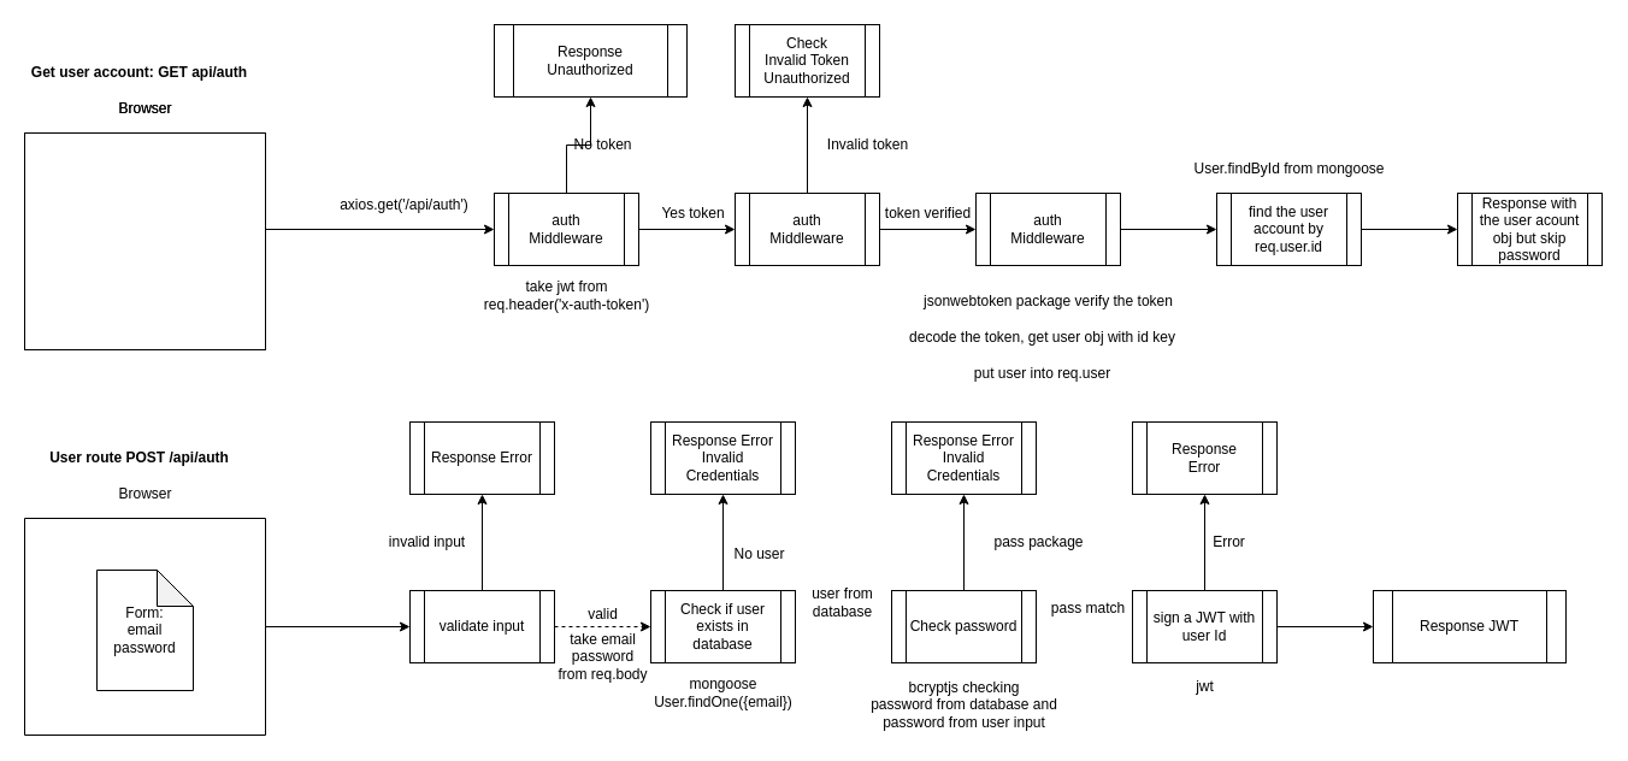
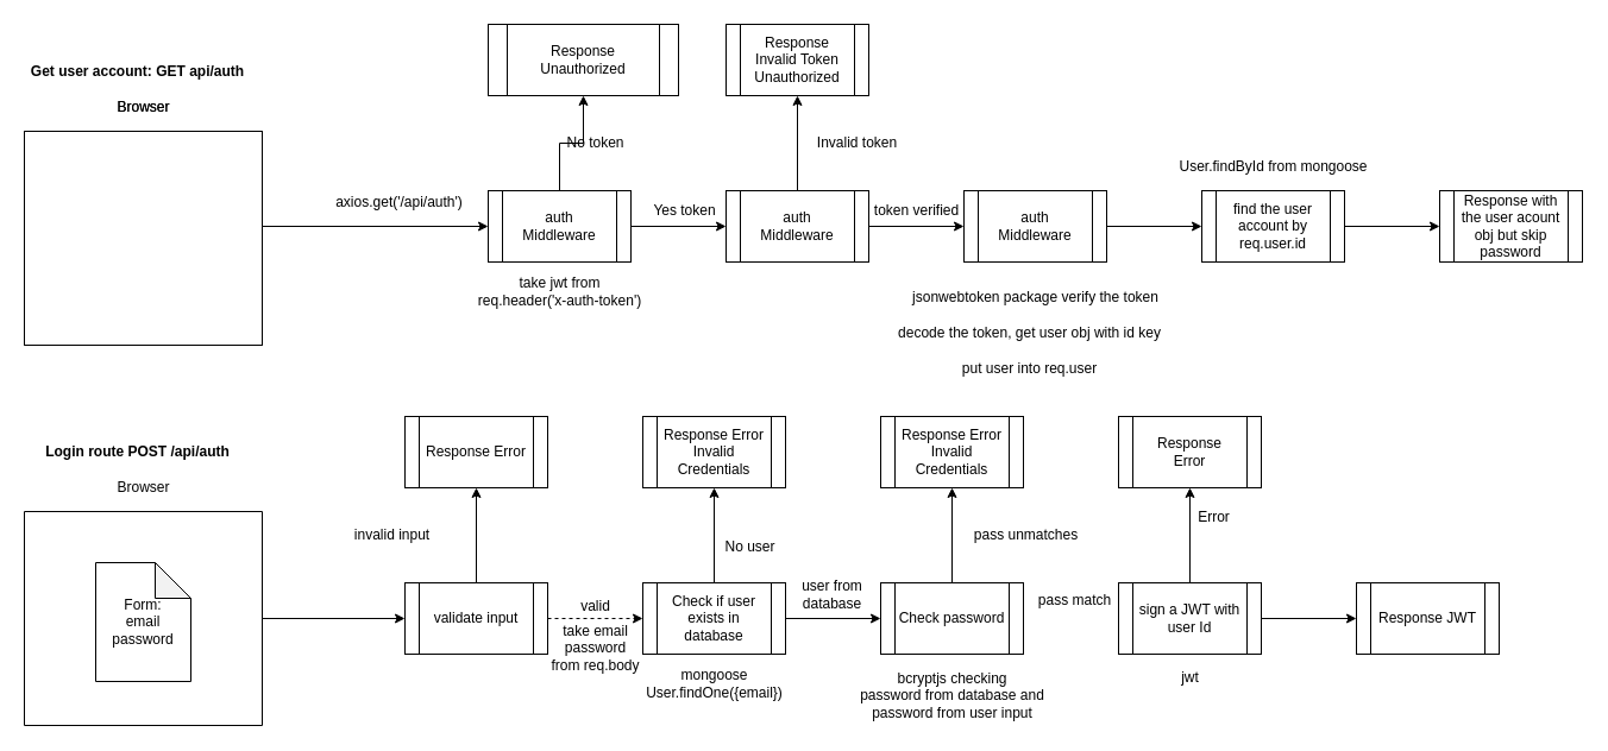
  <mxCell id="0" />
  <mxCell id="1" parent="0" />
  <mxCell id="2" value="Browser" style="text;html=1;align=center;verticalAlign=middle;resizable=0;points=[];autosize=1;strokeColor=none;" vertex="1" parent="1"><mxGeometry x="90" y="80" width="60" height="20" as="geometry" /></mxCell>
  <mxCell id="3" value="" style="swimlane;startSize=0;" vertex="1" parent="1"><mxGeometry x="20" y="110" width="200" height="180" as="geometry" /></mxCell>
  <mxCell id="4" value="" style="endArrow=classic;html=1;" edge="1" parent="1"><mxGeometry width="50" height="50" relative="1" as="geometry"><mxPoint x="220" y="190" as="sourcePoint" /><mxPoint x="410" y="190" as="targetPoint" /></mxGeometry></mxCell>
  <mxCell id="5" value="axios.get('/api/auth')" style="text;html=1;align=center;verticalAlign=middle;resizable=0;points=[];autosize=1;strokeColor=none;" vertex="1" parent="1"><mxGeometry x="275" y="160" width="120" height="20" as="geometry" /></mxCell>
  <mxCell id="6" value="" style="edgeStyle=orthogonalEdgeStyle;rounded=0;orthogonalLoop=1;jettySize=auto;html=1;" edge="1" parent="1" source="8" target="10"><mxGeometry relative="1" as="geometry" /></mxCell>
  <mxCell id="7" value="" style="edgeStyle=orthogonalEdgeStyle;rounded=0;orthogonalLoop=1;jettySize=auto;html=1;" edge="1" parent="1" source="8" target="14"><mxGeometry relative="1" as="geometry" /></mxCell>
  <mxCell id="8" value="&lt;div&gt;auth &lt;br&gt;&lt;/div&gt;&lt;div&gt;Middleware&lt;br&gt;&lt;/div&gt;" style="shape=process;whiteSpace=wrap;html=1;backgroundOutline=1;" vertex="1" parent="1"><mxGeometry x="410" y="160" width="120" height="60" as="geometry" /></mxCell>
  <mxCell id="9" value="&lt;div&gt;take jwt from&lt;/div&gt;&lt;div&gt;req.header('x-auth-token')&lt;br&gt;&lt;/div&gt;" style="text;html=1;align=center;verticalAlign=middle;resizable=0;points=[];autosize=1;strokeColor=none;" vertex="1" parent="1"><mxGeometry x="395" y="230" width="150" height="30" as="geometry" /></mxCell>
  <mxCell id="10" value="&lt;div&gt;Response&lt;/div&gt;&lt;div&gt;Unauthorized&lt;br&gt;&lt;/div&gt;" style="shape=process;whiteSpace=wrap;html=1;backgroundOutline=1;" vertex="1" parent="1"><mxGeometry x="410" y="20" width="160" height="60" as="geometry" /></mxCell>
  <mxCell id="11" value="No token" style="text;html=1;align=center;verticalAlign=middle;resizable=0;points=[];autosize=1;strokeColor=none;" vertex="1" parent="1"><mxGeometry x="470" y="110" width="60" height="20" as="geometry" /></mxCell>
  <mxCell id="12" value="" style="edgeStyle=orthogonalEdgeStyle;rounded=0;orthogonalLoop=1;jettySize=auto;html=1;" edge="1" parent="1" source="14" target="15"><mxGeometry relative="1" as="geometry" /></mxCell>
  <mxCell id="13" value="" style="edgeStyle=orthogonalEdgeStyle;rounded=0;orthogonalLoop=1;jettySize=auto;html=1;" edge="1" parent="1" source="14" target="19"><mxGeometry relative="1" as="geometry" /></mxCell>
  <mxCell id="14" value="&lt;div&gt;auth &lt;br&gt;&lt;/div&gt;&lt;div&gt;Middleware&lt;br&gt;&lt;/div&gt;" style="shape=process;whiteSpace=wrap;html=1;backgroundOutline=1;" vertex="1" parent="1"><mxGeometry x="610" y="160" width="120" height="60" as="geometry" /></mxCell>
- <mxCell id="15" value="&lt;div&gt;Check&lt;/div&gt;&lt;div&gt;Invalid Token&lt;/div&gt;&lt;div&gt;Unauthorized&lt;br&gt;&lt;/div&gt;" style="shape=process;whiteSpace=wrap;html=1;backgroundOutline=1;" vertex="1" parent="1"><mxGeometry x="610" y="20" width="120" height="60" as="geometry" /></mxCell>
+ <mxCell id="15" value="&lt;div&gt;Response&lt;/div&gt;&lt;div&gt;Invalid Token&lt;/div&gt;&lt;div&gt;Unauthorized&lt;br&gt;&lt;/div&gt;" style="shape=process;whiteSpace=wrap;html=1;backgroundOutline=1;" vertex="1" parent="1"><mxGeometry x="610" y="20" width="120" height="60" as="geometry" /></mxCell>
  <mxCell id="16" value="Yes token" style="text;html=1;align=center;verticalAlign=middle;resizable=0;points=[];autosize=1;strokeColor=none;" vertex="1" parent="1"><mxGeometry x="540" y="167" width="70" height="20" as="geometry" /></mxCell>
  <mxCell id="17" value="Invalid token" style="text;html=1;align=center;verticalAlign=middle;resizable=0;points=[];autosize=1;strokeColor=none;" vertex="1" parent="1"><mxGeometry x="680" y="110" width="80" height="20" as="geometry" /></mxCell>
  <mxCell id="18" value="" style="edgeStyle=orthogonalEdgeStyle;rounded=0;orthogonalLoop=1;jettySize=auto;html=1;" edge="1" parent="1" source="19" target="24"><mxGeometry relative="1" as="geometry" /></mxCell>
  <mxCell id="19" value="&lt;div&gt;auth &lt;br&gt;&lt;/div&gt;&lt;div&gt;Middleware&lt;br&gt;&lt;/div&gt;" style="shape=process;whiteSpace=wrap;html=1;backgroundOutline=1;" vertex="1" parent="1"><mxGeometry x="810" y="160" width="120" height="60" as="geometry" /></mxCell>
  <mxCell id="20" value="token verified" style="text;html=1;align=center;verticalAlign=middle;resizable=0;points=[];autosize=1;strokeColor=none;" vertex="1" parent="1"><mxGeometry x="725" y="167" width="90" height="20" as="geometry" /></mxCell>
  <mxCell id="21" value="jsonwebtoken package verify the token" style="text;html=1;align=center;verticalAlign=middle;resizable=0;points=[];autosize=1;strokeColor=none;" vertex="1" parent="1"><mxGeometry x="755" y="240" width="230" height="20" as="geometry" /></mxCell>
  <mxCell id="22" value="decode the token, get user obj with id key" style="text;html=1;align=center;verticalAlign=middle;resizable=0;points=[];autosize=1;strokeColor=none;" vertex="1" parent="1"><mxGeometry x="745" y="270" width="240" height="20" as="geometry" /></mxCell>
  <mxCell id="23" value="" style="edgeStyle=orthogonalEdgeStyle;rounded=0;orthogonalLoop=1;jettySize=auto;html=1;" edge="1" parent="1" source="24" target="28"><mxGeometry relative="1" as="geometry" /></mxCell>
  <mxCell id="24" value="find the user account by req.user.id" style="shape=process;whiteSpace=wrap;html=1;backgroundOutline=1;" vertex="1" parent="1"><mxGeometry x="1010" y="160" width="120" height="60" as="geometry" /></mxCell>
  <mxCell id="25" value="put user into req.user" style="text;html=1;align=center;verticalAlign=middle;resizable=0;points=[];autosize=1;strokeColor=none;" vertex="1" parent="1"><mxGeometry x="800" y="300" width="130" height="20" as="geometry" /></mxCell>
  <mxCell id="26" value="&lt;b&gt;Get user account: GET api/auth&lt;/b&gt; " style="text;html=1;align=center;verticalAlign=middle;resizable=0;points=[];autosize=1;strokeColor=none;" vertex="1" parent="1"><mxGeometry x="20" y="50" width="190" height="20" as="geometry" /></mxCell>
  <mxCell id="27" value="User.findById from mongoose" style="text;html=1;align=center;verticalAlign=middle;resizable=0;points=[];autosize=1;strokeColor=none;" vertex="1" parent="1"><mxGeometry x="980" y="130" width="180" height="20" as="geometry" /></mxCell>
  <mxCell id="28" value="Response with the user acount obj but skip password" style="shape=process;whiteSpace=wrap;html=1;backgroundOutline=1;" vertex="1" parent="1"><mxGeometry x="1210" y="160" width="120" height="60" as="geometry" /></mxCell>
- <mxCell id="29" value="&lt;b&gt;User route POST /api/auth&lt;br&gt;&lt;/b&gt;" style="text;html=1;align=center;verticalAlign=middle;resizable=0;points=[];autosize=1;strokeColor=none;" vertex="1" parent="1"><mxGeometry x="30" y="370" width="170" height="20" as="geometry" /></mxCell>
+ <mxCell id="29" value="&lt;b&gt;Login route POST /api/auth&lt;br&gt;&lt;/b&gt;" style="text;html=1;align=center;verticalAlign=middle;resizable=0;points=[];autosize=1;strokeColor=none;" vertex="1" parent="1"><mxGeometry x="30" y="370" width="170" height="20" as="geometry" /></mxCell>
  <mxCell id="30" value="Browser" style="text;html=1;align=center;verticalAlign=middle;resizable=0;points=[];autosize=1;strokeColor=none;" vertex="1" parent="1"><mxGeometry x="90" y="80" width="60" height="20" as="geometry" /></mxCell>
  <mxCell id="31" value="" style="swimlane;startSize=0;" vertex="1" parent="1"><mxGeometry x="20" y="110" width="200" height="180" as="geometry" /></mxCell>
  <mxCell id="32" value="Browser" style="text;html=1;align=center;verticalAlign=middle;resizable=0;points=[];autosize=1;strokeColor=none;" vertex="1" parent="1"><mxGeometry x="90" y="400" width="60" height="20" as="geometry" /></mxCell>
  <mxCell id="33" value="" style="edgeStyle=orthogonalEdgeStyle;rounded=0;orthogonalLoop=1;jettySize=auto;html=1;" edge="1" parent="1" source="34" target="38"><mxGeometry relative="1" as="geometry" /></mxCell>
  <mxCell id="34" value="" style="swimlane;startSize=0;" vertex="1" parent="1"><mxGeometry x="20" y="430" width="200" height="180" as="geometry" /></mxCell>
  <mxCell id="35" value="&lt;div&gt;Form:&lt;/div&gt;&lt;div&gt;email&lt;/div&gt;&lt;div&gt;password&lt;br&gt;&lt;/div&gt;" style="shape=note;whiteSpace=wrap;html=1;backgroundOutline=1;darkOpacity=0.05;" vertex="1" parent="34"><mxGeometry x="60" y="43" width="80" height="100" as="geometry" /></mxCell>
  <mxCell id="36" value="" style="edgeStyle=orthogonalEdgeStyle;rounded=0;orthogonalLoop=1;jettySize=auto;html=1;" edge="1" parent="1" source="38" target="39"><mxGeometry relative="1" as="geometry" /></mxCell>
  <mxCell id="37" value="" style="edgeStyle=orthogonalEdgeStyle;rounded=0;orthogonalLoop=1;jettySize=auto;html=1;dashed=1;" edge="1" parent="1" source="38" target="43"><mxGeometry relative="1" as="geometry" /></mxCell>
  <mxCell id="38" value="validate input" style="shape=process;whiteSpace=wrap;html=1;backgroundOutline=1;fontStyle=0;startSize=0;" vertex="1" parent="1"><mxGeometry x="340" y="490" width="120" height="60" as="geometry" /></mxCell>
  <mxCell id="39" value="Response Error" style="shape=process;whiteSpace=wrap;html=1;backgroundOutline=1;fontStyle=0;startSize=0;" vertex="1" parent="1"><mxGeometry x="340" y="350" width="120" height="60" as="geometry" /></mxCell>
- <mxCell id="40" value="invalid input" style="text;html=1;align=center;verticalAlign=middle;resizable=0;points=[];autosize=1;strokeColor=none;" vertex="1" parent="1"><mxGeometry x="314" y="440" width="80" height="20" as="geometry" /></mxCell>
+ <mxCell id="40" value="invalid input" style="text;html=1;align=center;verticalAlign=middle;resizable=0;points=[];autosize=1;strokeColor=none;" vertex="1" parent="1"><mxGeometry x="289" y="440" width="80" height="20" as="geometry" /></mxCell>
  <mxCell id="41" value="" style="edgeStyle=orthogonalEdgeStyle;rounded=0;orthogonalLoop=1;jettySize=auto;html=1;" edge="1" parent="1" source="43" target="46"><mxGeometry relative="1" as="geometry" /></mxCell>
+ <mxCell id="42" value="" style="edgeStyle=orthogonalEdgeStyle;rounded=0;orthogonalLoop=1;jettySize=auto;html=1;" edge="1" parent="1" source="43" target="49"><mxGeometry relative="1" as="geometry" /></mxCell>
  <mxCell id="43" value="Check if user exists in database" style="shape=process;whiteSpace=wrap;html=1;backgroundOutline=1;fontStyle=0;startSize=0;" vertex="1" parent="1"><mxGeometry x="540" y="490" width="120" height="60" as="geometry" /></mxCell>
  <mxCell id="44" value="valid" style="text;html=1;align=center;verticalAlign=middle;resizable=0;points=[];autosize=1;strokeColor=none;" vertex="1" parent="1"><mxGeometry x="480" y="500" width="40" height="20" as="geometry" /></mxCell>
  <mxCell id="45" value="&lt;div&gt;take email&lt;/div&gt;&lt;div&gt;password&lt;/div&gt;&lt;div&gt;from req.body&lt;br&gt;&lt;/div&gt;" style="text;html=1;align=center;verticalAlign=middle;resizable=0;points=[];autosize=1;strokeColor=none;" vertex="1" parent="1"><mxGeometry x="455" y="520" width="90" height="50" as="geometry" /></mxCell>
  <mxCell id="46" value="&lt;div&gt;Response Error&lt;/div&gt;&lt;div&gt;Invalid Credentials&lt;br&gt;&lt;/div&gt;" style="shape=process;whiteSpace=wrap;html=1;backgroundOutline=1;fontStyle=0;startSize=0;" vertex="1" parent="1"><mxGeometry x="540" y="350" width="120" height="60" as="geometry" /></mxCell>
  <mxCell id="47" value="No user" style="text;html=1;align=center;verticalAlign=middle;resizable=0;points=[];autosize=1;strokeColor=none;" vertex="1" parent="1"><mxGeometry x="600" y="450" width="60" height="20" as="geometry" /></mxCell>
  <mxCell id="48" value="" style="edgeStyle=orthogonalEdgeStyle;rounded=0;orthogonalLoop=1;jettySize=auto;html=1;" edge="1" parent="1" source="49" target="53"><mxGeometry relative="1" as="geometry" /></mxCell>
  <mxCell id="49" value="Check password" style="shape=process;whiteSpace=wrap;html=1;backgroundOutline=1;fontStyle=0;startSize=0;" vertex="1" parent="1"><mxGeometry x="740" y="490" width="120" height="60" as="geometry" /></mxCell>
  <mxCell id="50" value="&lt;div&gt;user from&lt;/div&gt;&lt;div&gt;database&lt;br&gt;&lt;/div&gt;" style="text;html=1;align=center;verticalAlign=middle;resizable=0;points=[];autosize=1;strokeColor=none;" vertex="1" parent="1"><mxGeometry x="664" y="485" width="70" height="30" as="geometry" /></mxCell>
  <mxCell id="51" value="&lt;div&gt;mongoose&lt;/div&gt;&lt;div&gt;User.findOne({email})&lt;br&gt;&lt;/div&gt;" style="text;html=1;align=center;verticalAlign=middle;resizable=0;points=[];autosize=1;strokeColor=none;" vertex="1" parent="1"><mxGeometry x="535" y="560" width="130" height="30" as="geometry" /></mxCell>
  <mxCell id="52" value="&lt;div&gt;bcryptjs checking&lt;/div&gt;&lt;div&gt;password from database and&lt;/div&gt;&lt;div&gt;password from user input&lt;br&gt;&lt;/div&gt;" style="text;html=1;align=center;verticalAlign=middle;resizable=0;points=[];autosize=1;strokeColor=none;" vertex="1" parent="1"><mxGeometry x="710" y="560" width="180" height="50" as="geometry" /></mxCell>
  <mxCell id="53" value="&lt;div&gt;Response Error&lt;/div&gt;&lt;div&gt;Invalid Credentials&lt;br&gt;&lt;/div&gt;" style="shape=process;whiteSpace=wrap;html=1;backgroundOutline=1;fontStyle=0;startSize=0;" vertex="1" parent="1"><mxGeometry x="740" y="350" width="120" height="60" as="geometry" /></mxCell>
- <mxCell id="54" value="pass package" style="text;html=1;align=center;verticalAlign=middle;resizable=0;points=[];autosize=1;strokeColor=none;" vertex="1" parent="1"><mxGeometry x="807" y="440" width="110" height="20" as="geometry" /></mxCell>
+ <mxCell id="54" value="pass unmatches" style="text;html=1;align=center;verticalAlign=middle;resizable=0;points=[];autosize=1;strokeColor=none;" vertex="1" parent="1"><mxGeometry x="807" y="440" width="110" height="20" as="geometry" /></mxCell>
  <mxCell id="55" value="" style="edgeStyle=orthogonalEdgeStyle;rounded=0;orthogonalLoop=1;jettySize=auto;html=1;" edge="1" parent="1" source="57" target="60"><mxGeometry relative="1" as="geometry" /></mxCell>
  <mxCell id="56" value="" style="edgeStyle=orthogonalEdgeStyle;rounded=0;orthogonalLoop=1;jettySize=auto;html=1;" edge="1" parent="1" source="57" target="61"><mxGeometry relative="1" as="geometry" /></mxCell>
  <mxCell id="57" value="sign a JWT with user Id" style="shape=process;whiteSpace=wrap;html=1;backgroundOutline=1;fontStyle=0;startSize=0;" vertex="1" parent="1"><mxGeometry x="940" y="490" width="120" height="60" as="geometry" /></mxCell>
  <mxCell id="58" value="pass match" style="text;html=1;align=center;verticalAlign=middle;resizable=0;points=[];autosize=1;strokeColor=none;" vertex="1" parent="1"><mxGeometry x="863" y="495" width="80" height="20" as="geometry" /></mxCell>
  <mxCell id="59" value="jwt" style="text;html=1;align=center;verticalAlign=middle;resizable=0;points=[];autosize=1;strokeColor=none;" vertex="1" parent="1"><mxGeometry x="985" y="560" width="30" height="20" as="geometry" /></mxCell>
- <mxCell id="60" value="Response JWT" style="shape=process;whiteSpace=wrap;html=1;backgroundOutline=1;fontStyle=0;startSize=0;" vertex="1" parent="1"><mxGeometry x="1140" y="490" width="160" height="60" as="geometry" /></mxCell>
+ <mxCell id="60" value="Response JWT" style="shape=process;whiteSpace=wrap;html=1;backgroundOutline=1;fontStyle=0;startSize=0;" vertex="1" parent="1"><mxGeometry x="1140" y="490" width="120" height="60" as="geometry" /></mxCell>
  <mxCell id="61" value="&lt;div&gt;Response &lt;br&gt;&lt;/div&gt;&lt;div&gt;Error&lt;br&gt;&lt;/div&gt;" style="shape=process;whiteSpace=wrap;html=1;backgroundOutline=1;fontStyle=0;startSize=0;" vertex="1" parent="1"><mxGeometry x="940" y="350" width="120" height="60" as="geometry" /></mxCell>
- <mxCell id="62" value="Error" style="text;html=1;align=center;verticalAlign=middle;resizable=0;points=[];autosize=1;strokeColor=none;" vertex="1" parent="1"><mxGeometry x="1000" y="440" width="40" height="20" as="geometry" /></mxCell>
+ <mxCell id="62" value="Error" style="text;html=1;align=center;verticalAlign=middle;resizable=0;points=[];autosize=1;strokeColor=none;" vertex="1" parent="1"><mxGeometry x="1000" y="425" width="40" height="20" as="geometry" /></mxCell>
